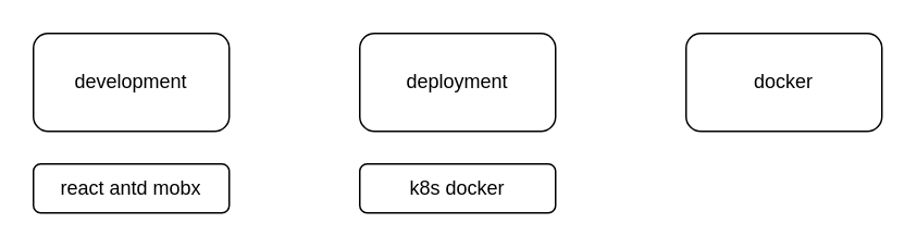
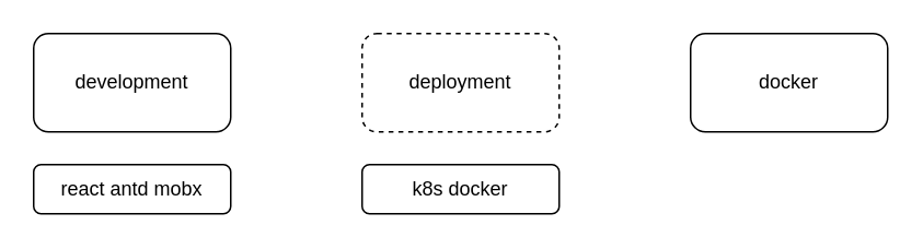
  <mxCell id="0" />
  <mxCell id="1" parent="0" />
  <mxCell id="2" value="development" style="rounded=1;whiteSpace=wrap;html=1;" vertex="1" parent="1"><mxGeometry x="20" y="20" width="120" height="60" as="geometry" /></mxCell>
- <mxCell id="3" value="deployment" style="rounded=1;whiteSpace=wrap;html=1;" vertex="1" parent="1"><mxGeometry x="220" y="20" width="120" height="60" as="geometry" /></mxCell>
+ <mxCell id="3" value="deployment" style="rounded=1;whiteSpace=wrap;html=1;dashed=1;" vertex="1" parent="1"><mxGeometry x="220" y="20" width="120" height="60" as="geometry" /></mxCell>
  <mxCell id="4" value="docker" style="rounded=1;whiteSpace=wrap;html=1;" vertex="1" parent="1"><mxGeometry x="420" y="20" width="120" height="60" as="geometry" /></mxCell>
  <mxCell id="5" value="react antd mobx" style="rounded=1;whiteSpace=wrap;html=1;" vertex="1" parent="1"><mxGeometry x="20" y="100" width="120" height="30" as="geometry" /></mxCell>
  <mxCell id="6" value="k8s docker" style="rounded=1;whiteSpace=wrap;html=1;" vertex="1" parent="1"><mxGeometry x="220" y="100" width="120" height="30" as="geometry" /></mxCell>
